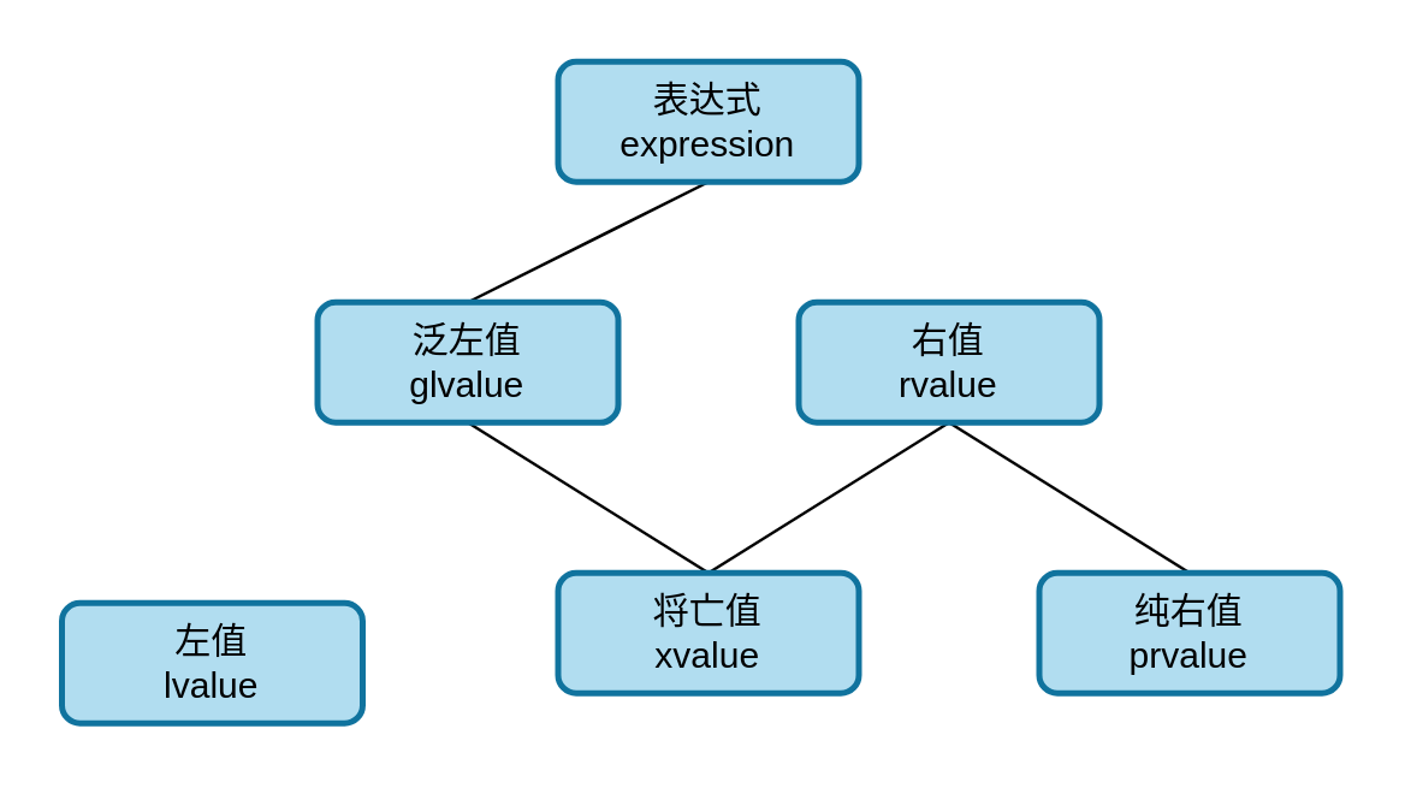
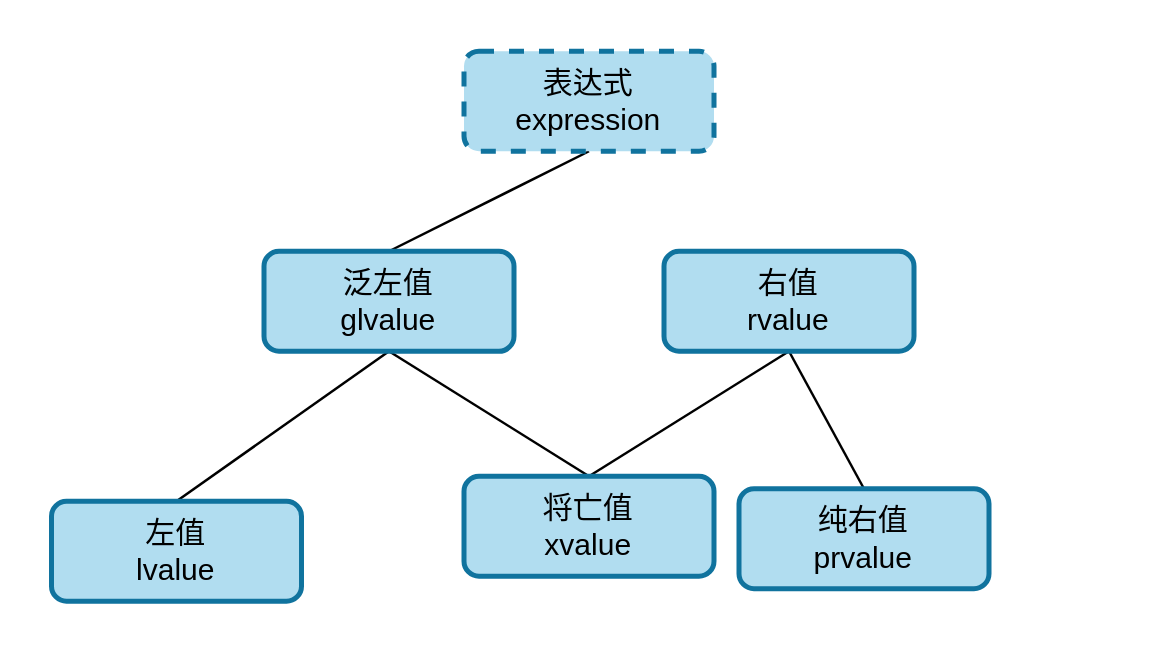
  <mxCell id="0" />
  <mxCell id="1" parent="0" />
  <mxCell id="2" style="rounded=0;orthogonalLoop=1;jettySize=auto;html=1;exitX=0.5;exitY=1;exitDx=0;exitDy=0;endArrow=none;endFill=0;entryX=0.5;entryY=0;entryDx=0;entryDy=0;" parent="1" source="3" target="6" edge="1"><mxGeometry relative="1" as="geometry" /></mxCell>
- <mxCell id="3" value="表达式&lt;br&gt;expression" style="rounded=1;whiteSpace=wrap;html=1;strokeWidth=2;fillWeight=4;hachureGap=8;hachureAngle=45;fillColor=#b1ddf0;sketch=0;strokeColor=#10739e;shadow=0;glass=0;" parent="1" vertex="1"><mxGeometry x="185" y="20" width="100" height="40" as="geometry" /></mxCell>
+ <mxCell id="3" value="表达式&lt;br&gt;expression" style="rounded=1;whiteSpace=wrap;html=1;strokeWidth=2;fillWeight=4;hachureGap=8;hachureAngle=45;fillColor=#b1ddf0;sketch=0;strokeColor=#10739e;shadow=0;glass=0;dashed=1;" parent="1" vertex="1"><mxGeometry x="185" y="20" width="100" height="40" as="geometry" /></mxCell>
+ <mxCell id="4" style="edgeStyle=none;rounded=0;orthogonalLoop=1;jettySize=auto;html=1;exitX=0.5;exitY=1;exitDx=0;exitDy=0;entryX=0.5;entryY=0;entryDx=0;entryDy=0;endArrow=none;endFill=0;" parent="1" source="6" target="10" edge="1"><mxGeometry relative="1" as="geometry" /></mxCell>
  <mxCell id="5" style="edgeStyle=none;rounded=0;orthogonalLoop=1;jettySize=auto;html=1;exitX=0.5;exitY=1;exitDx=0;exitDy=0;entryX=0.5;entryY=0;entryDx=0;entryDy=0;endArrow=none;endFill=0;" parent="1" source="6" target="11" edge="1"><mxGeometry relative="1" as="geometry" /></mxCell>
  <mxCell id="6" value="泛左值&lt;br&gt;glvalue" style="rounded=1;whiteSpace=wrap;html=1;strokeWidth=2;fillWeight=4;hachureGap=8;hachureAngle=45;fillColor=#b1ddf0;sketch=0;strokeColor=#10739e;shadow=0;glass=0;" parent="1" vertex="1"><mxGeometry x="105" y="100" width="100" height="40" as="geometry" /></mxCell>
  <mxCell id="7" style="edgeStyle=none;rounded=0;orthogonalLoop=1;jettySize=auto;html=1;exitX=0.5;exitY=1;exitDx=0;exitDy=0;entryX=0.5;entryY=0;entryDx=0;entryDy=0;endArrow=none;endFill=0;" parent="1" source="9" target="11" edge="1"><mxGeometry relative="1" as="geometry" /></mxCell>
  <mxCell id="8" style="edgeStyle=none;rounded=0;orthogonalLoop=1;jettySize=auto;html=1;exitX=0.5;exitY=1;exitDx=0;exitDy=0;entryX=0.5;entryY=0;entryDx=0;entryDy=0;endArrow=none;endFill=0;" parent="1" source="9" target="12" edge="1"><mxGeometry relative="1" as="geometry" /></mxCell>
  <mxCell id="9" value="右值&lt;br&gt;rvalue" style="rounded=1;whiteSpace=wrap;html=1;strokeWidth=2;fillWeight=4;hachureGap=8;hachureAngle=45;fillColor=#b1ddf0;sketch=0;strokeColor=#10739e;shadow=0;glass=0;" parent="1" vertex="1"><mxGeometry x="265" y="100" width="100" height="40" as="geometry" /></mxCell>
  <mxCell id="10" value="左值&lt;br&gt;lvalue" style="rounded=1;whiteSpace=wrap;html=1;strokeWidth=2;fillWeight=4;hachureGap=8;hachureAngle=45;fillColor=#b1ddf0;sketch=0;strokeColor=#10739e;shadow=0;glass=0;" parent="1" vertex="1"><mxGeometry x="20" y="200" width="100" height="40" as="geometry" /></mxCell>
  <mxCell id="11" value="将亡值&lt;br&gt;xvalue" style="rounded=1;whiteSpace=wrap;html=1;strokeWidth=2;fillWeight=4;hachureGap=8;hachureAngle=45;fillColor=#b1ddf0;sketch=0;strokeColor=#10739e;shadow=0;glass=0;" parent="1" vertex="1"><mxGeometry x="185" y="190" width="100" height="40" as="geometry" /></mxCell>
- <mxCell id="12" value="纯右值&lt;br&gt;prvalue" style="rounded=1;whiteSpace=wrap;html=1;strokeWidth=2;fillWeight=4;hachureGap=8;hachureAngle=45;fillColor=#b1ddf0;sketch=0;strokeColor=#10739e;shadow=0;glass=0;" parent="1" vertex="1"><mxGeometry x="345" y="190" width="100" height="40" as="geometry" /></mxCell>
+ <mxCell id="12" value="纯右值&lt;br&gt;prvalue" style="rounded=1;whiteSpace=wrap;html=1;strokeWidth=2;fillWeight=4;hachureGap=8;hachureAngle=45;fillColor=#b1ddf0;sketch=0;strokeColor=#10739e;shadow=0;glass=0;" parent="1" vertex="1"><mxGeometry x="295" y="195" width="100" height="40" as="geometry" /></mxCell>
